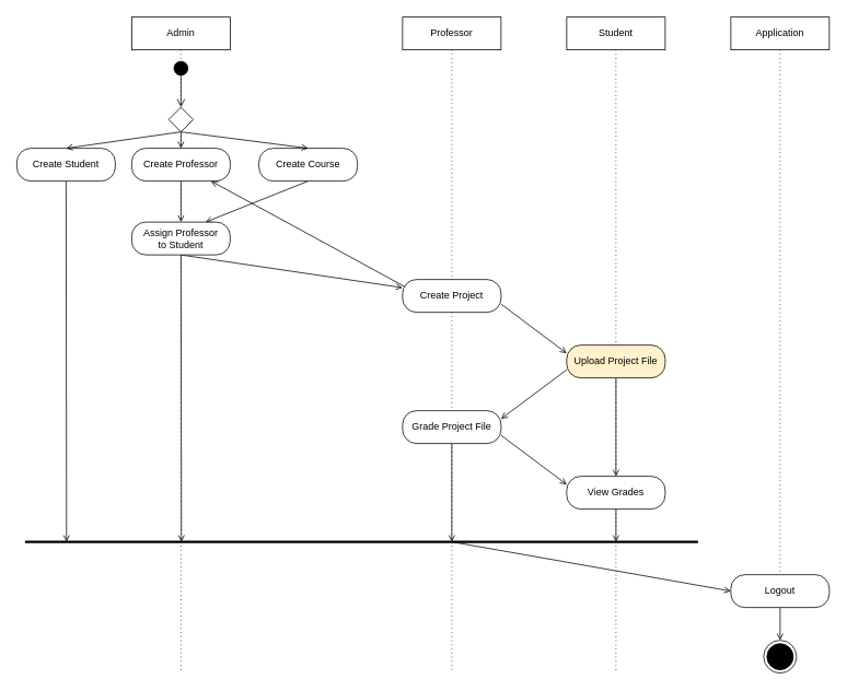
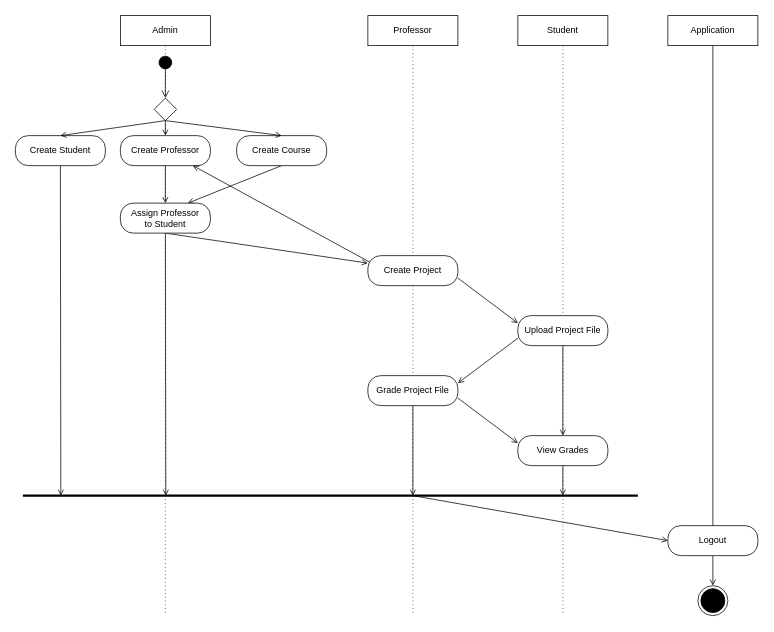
  <mxCell id="0" />
  <mxCell id="1" parent="0" />
  <mxCell id="2" style="edgeStyle=orthogonalEdgeStyle;rounded=0;orthogonalLoop=1;jettySize=auto;html=1;exitX=0.5;exitY=1;exitDx=0;exitDy=0;dashed=1;dashPattern=1 4;endArrow=none;endFill=0;" edge="1" parent="1" source="7" target="41"><mxGeometry relative="1" as="geometry"><mxPoint x="220" y="820" as="targetPoint" /><mxPoint x="220" y="60" as="sourcePoint" /><Array as="points" /></mxGeometry></mxCell>
- <mxCell id="3" style="edgeStyle=none;rounded=0;orthogonalLoop=1;jettySize=auto;html=1;endArrow=none;endFill=0;strokeWidth=1;dashed=1;dashPattern=1 4;entryX=0.5;entryY=0;entryDx=0;entryDy=0;" parent="1" source="32" target="30" edge="1"><mxGeometry relative="1" as="geometry"><mxPoint x="950" y="860" as="targetPoint" /></mxGeometry></mxCell>
+ <mxCell id="3" style="edgeStyle=none;rounded=0;orthogonalLoop=1;jettySize=auto;html=1;endArrow=none;endFill=0;strokeWidth=1;dashed=0;dashPattern=1 4;entryX=0.5;entryY=0;entryDx=0;entryDy=0;" parent="1" source="32" target="30" edge="1"><mxGeometry relative="1" as="geometry"><mxPoint x="950" y="860" as="targetPoint" /></mxGeometry></mxCell>
  <mxCell id="4" style="edgeStyle=orthogonalEdgeStyle;rounded=0;orthogonalLoop=1;jettySize=auto;html=1;exitX=0.5;exitY=1;exitDx=0;exitDy=0;dashed=1;dashPattern=1 4;endArrow=none;endFill=0;" parent="1" source="10" edge="1"><mxGeometry relative="1" as="geometry"><mxPoint x="750" y="820" as="targetPoint" /><mxPoint x="750" y="60" as="sourcePoint" /></mxGeometry></mxCell>
  <mxCell id="5" style="edgeStyle=orthogonalEdgeStyle;rounded=0;orthogonalLoop=1;jettySize=auto;html=1;exitX=0.5;exitY=1;exitDx=0;exitDy=0;dashed=1;dashPattern=1 4;endArrow=none;endFill=0;" parent="1" source="41" edge="1"><mxGeometry relative="1" as="geometry"><mxPoint x="220" y="820" as="targetPoint" /><Array as="points"><mxPoint x="220" y="820" /></Array></mxGeometry></mxCell>
  <mxCell id="6" style="edgeStyle=orthogonalEdgeStyle;rounded=0;orthogonalLoop=1;jettySize=auto;html=1;exitX=0.5;exitY=1;exitDx=0;exitDy=0;dashed=1;endArrow=none;endFill=0;dashPattern=1 4;" parent="1" source="9" target="25" edge="1"><mxGeometry relative="1" as="geometry"><mxPoint x="550" y="680" as="targetPoint" /><mxPoint x="550" y="60" as="sourcePoint" /></mxGeometry></mxCell>
  <mxCell id="7" value="Admin" style="rounded=0;whiteSpace=wrap;html=1;" parent="1" vertex="1"><mxGeometry x="160" y="20" width="120" height="40" as="geometry" /></mxCell>
  <mxCell id="8" style="edgeStyle=orthogonalEdgeStyle;rounded=0;orthogonalLoop=1;jettySize=auto;html=1;exitX=0.5;exitY=1;exitDx=0;exitDy=0;dashed=1;endArrow=none;endFill=0;dashPattern=1 4;" parent="1" source="25" edge="1"><mxGeometry relative="1" as="geometry"><mxPoint x="550" y="820" as="targetPoint" /></mxGeometry></mxCell>
  <mxCell id="9" value="Professor" style="rounded=0;whiteSpace=wrap;html=1;" parent="1" vertex="1"><mxGeometry x="490" y="20" width="120" height="40" as="geometry" /></mxCell>
  <mxCell id="10" value="Student" style="rounded=0;whiteSpace=wrap;html=1;" parent="1" vertex="1"><mxGeometry x="690" y="20" width="120" height="40" as="geometry" /></mxCell>
  <mxCell id="11" style="edgeStyle=none;rounded=0;orthogonalLoop=1;jettySize=auto;html=1;exitX=0.5;exitY=1;exitDx=0;exitDy=0;entryX=0.5;entryY=0;entryDx=0;entryDy=0;endArrow=open;endFill=0;strokeColor=#000000;" edge="1" parent="1" source="12" target="41"><mxGeometry relative="1" as="geometry" /></mxCell>
  <mxCell id="12" value="Create Professor" style="rounded=1;whiteSpace=wrap;html=1;arcSize=43;" parent="1" vertex="1"><mxGeometry x="160" y="180" width="120" height="40" as="geometry" /></mxCell>
  <mxCell id="13" style="edgeStyle=none;rounded=0;orthogonalLoop=1;jettySize=auto;html=1;exitX=0.5;exitY=1;exitDx=0;exitDy=0;endArrow=open;endFill=0;strokeColor=#000000;entryX=0.75;entryY=0;entryDx=0;entryDy=0;" edge="1" parent="1" source="14" target="41"><mxGeometry relative="1" as="geometry"><mxPoint x="220" y="300" as="targetPoint" /></mxGeometry></mxCell>
  <mxCell id="14" value="Create Course" style="rounded=1;whiteSpace=wrap;html=1;arcSize=43;" parent="1" vertex="1"><mxGeometry x="315" y="180" width="120" height="40" as="geometry" /></mxCell>
  <mxCell id="15" style="edgeStyle=none;rounded=0;orthogonalLoop=1;jettySize=auto;html=1;exitX=0.5;exitY=1;exitDx=0;exitDy=0;endArrow=open;endFill=0;strokeColor=#000000;" edge="1" parent="1" source="16"><mxGeometry relative="1" as="geometry"><mxPoint x="80.588" y="660" as="targetPoint" /></mxGeometry></mxCell>
  <mxCell id="16" value="Create Student" style="rounded=1;whiteSpace=wrap;html=1;arcSize=43;" parent="1" vertex="1"><mxGeometry x="20" y="180" width="120" height="40" as="geometry" /></mxCell>
  <mxCell id="17" style="edgeStyle=none;rounded=0;orthogonalLoop=1;jettySize=auto;html=1;exitX=1;exitY=0.75;exitDx=0;exitDy=0;entryX=0;entryY=0.25;entryDx=0;entryDy=0;endArrow=open;endFill=0;" parent="1" source="19" target="22" edge="1"><mxGeometry relative="1" as="geometry" /></mxCell>
  <mxCell id="18" style="edgeStyle=none;rounded=0;orthogonalLoop=1;jettySize=auto;html=1;exitX=0.5;exitY=1;exitDx=0;exitDy=0;endArrow=open;endFill=0;" parent="1" source="19" target="12" edge="1"><mxGeometry relative="1" as="geometry" /></mxCell>
  <mxCell id="19" value="Create Project" style="rounded=1;whiteSpace=wrap;html=1;arcSize=43;" parent="1" vertex="1"><mxGeometry x="490" y="340" width="120" height="40" as="geometry" /></mxCell>
  <mxCell id="20" style="edgeStyle=none;rounded=0;orthogonalLoop=1;jettySize=auto;html=1;exitX=0.5;exitY=1;exitDx=0;exitDy=0;entryX=0.5;entryY=0;entryDx=0;entryDy=0;endArrow=open;endFill=0;" parent="1" source="22" target="27" edge="1"><mxGeometry relative="1" as="geometry" /></mxCell>
  <mxCell id="21" style="edgeStyle=none;rounded=0;orthogonalLoop=1;jettySize=auto;html=1;exitX=0;exitY=0.75;exitDx=0;exitDy=0;entryX=1;entryY=0.25;entryDx=0;entryDy=0;endArrow=open;endFill=0;" parent="1" source="22" target="25" edge="1"><mxGeometry relative="1" as="geometry" /></mxCell>
- <mxCell id="22" value="Upload Project File" style="rounded=1;whiteSpace=wrap;html=1;arcSize=43;fillColor=#fff2cc;" parent="1" vertex="1"><mxGeometry x="690" y="420" width="120" height="40" as="geometry" /></mxCell>
+ <mxCell id="22" value="Upload Project File" style="rounded=1;whiteSpace=wrap;html=1;arcSize=43;" parent="1" vertex="1"><mxGeometry x="690" y="420" width="120" height="40" as="geometry" /></mxCell>
  <mxCell id="23" style="edgeStyle=none;rounded=0;orthogonalLoop=1;jettySize=auto;html=1;exitX=1;exitY=0.75;exitDx=0;exitDy=0;entryX=0;entryY=0.25;entryDx=0;entryDy=0;endArrow=open;endFill=0;" parent="1" source="25" target="27" edge="1"><mxGeometry relative="1" as="geometry" /></mxCell>
  <mxCell id="24" style="edgeStyle=none;rounded=0;orthogonalLoop=1;jettySize=auto;html=1;exitX=0.5;exitY=1;exitDx=0;exitDy=0;endArrow=open;endFill=0;strokeWidth=1;" parent="1" source="25" edge="1"><mxGeometry relative="1" as="geometry"><mxPoint x="550" y="660" as="targetPoint" /></mxGeometry></mxCell>
  <mxCell id="25" value="Grade Project File" style="rounded=1;whiteSpace=wrap;html=1;arcSize=43;" parent="1" vertex="1"><mxGeometry x="490" y="500" width="120" height="40" as="geometry" /></mxCell>
  <mxCell id="26" style="edgeStyle=none;rounded=0;orthogonalLoop=1;jettySize=auto;html=1;exitX=0.5;exitY=1;exitDx=0;exitDy=0;endArrow=open;endFill=0;strokeWidth=1;" parent="1" source="27" edge="1"><mxGeometry relative="1" as="geometry"><mxPoint x="750" y="660" as="targetPoint" /></mxGeometry></mxCell>
  <mxCell id="27" value="View Grades" style="rounded=1;whiteSpace=wrap;html=1;arcSize=43;" parent="1" vertex="1"><mxGeometry x="690" y="580" width="120" height="40" as="geometry" /></mxCell>
  <mxCell id="28" style="edgeStyle=none;rounded=0;orthogonalLoop=1;jettySize=auto;html=1;exitX=0;exitY=0.5;exitDx=0;exitDy=0;endArrow=none;endFill=0;strokeWidth=1;startArrow=open;startFill=0;" parent="1" source="30" edge="1"><mxGeometry relative="1" as="geometry"><mxPoint x="550" y="660" as="targetPoint" /></mxGeometry></mxCell>
  <mxCell id="29" style="edgeStyle=none;rounded=0;orthogonalLoop=1;jettySize=auto;html=1;startArrow=none;startFill=0;endArrow=open;endFill=0;strokeWidth=1;" parent="1" source="30" target="33" edge="1"><mxGeometry relative="1" as="geometry" /></mxCell>
  <mxCell id="30" value="Logout" style="rounded=1;whiteSpace=wrap;html=1;arcSize=43;" parent="1" vertex="1"><mxGeometry x="890" y="700" width="120" height="40" as="geometry" /></mxCell>
  <mxCell id="31" value="" style="endArrow=none;html=1;strokeWidth=3;" parent="1" edge="1"><mxGeometry width="50" height="50" relative="1" as="geometry"><mxPoint x="30" y="660" as="sourcePoint" /><mxPoint x="850" y="660" as="targetPoint" /></mxGeometry></mxCell>
  <mxCell id="32" value="Application" style="rounded=0;whiteSpace=wrap;html=1;" parent="1" vertex="1"><mxGeometry x="890" y="20" width="120" height="40" as="geometry" /></mxCell>
  <mxCell id="33" value="" style="ellipse;html=1;shape=endState;fillColor=#000000;strokeColor=#000000;" parent="1" vertex="1"><mxGeometry x="930" y="780" width="40" height="40" as="geometry" /></mxCell>
  <mxCell id="34" value="" style="ellipse;html=1;shape=startState;fillColor=#000000;strokeColor=#000000;" vertex="1" parent="1"><mxGeometry x="207.5" y="70" width="25" height="25" as="geometry" /></mxCell>
  <mxCell id="35" value="" style="edgeStyle=orthogonalEdgeStyle;html=1;verticalAlign=bottom;endArrow=open;endSize=8;strokeColor=#000000;entryX=0.5;entryY=0;entryDx=0;entryDy=0;exitX=0.5;exitY=0.8;exitDx=0;exitDy=0;exitPerimeter=0;" edge="1" source="34" parent="1" target="42"><mxGeometry relative="1" as="geometry"><mxPoint x="220" y="120" as="targetPoint" /><mxPoint x="220" y="100" as="sourcePoint" /><Array as="points" /></mxGeometry></mxCell>
  <mxCell id="36" style="rounded=0;orthogonalLoop=1;jettySize=auto;html=1;exitX=0.5;exitY=1;exitDx=0;exitDy=0;entryX=0.5;entryY=0;entryDx=0;entryDy=0;strokeColor=#000000;endArrow=open;endFill=0;" edge="1" parent="1" source="42" target="12"><mxGeometry relative="1" as="geometry" /></mxCell>
  <mxCell id="37" style="edgeStyle=none;rounded=0;orthogonalLoop=1;jettySize=auto;html=1;exitX=0.5;exitY=1;exitDx=0;exitDy=0;entryX=0.5;entryY=0;entryDx=0;entryDy=0;endArrow=open;endFill=0;strokeColor=#000000;" edge="1" parent="1" source="42" target="14"><mxGeometry relative="1" as="geometry" /></mxCell>
  <mxCell id="38" style="edgeStyle=none;rounded=0;orthogonalLoop=1;jettySize=auto;html=1;exitX=0.5;exitY=1;exitDx=0;exitDy=0;entryX=0.5;entryY=0;entryDx=0;entryDy=0;endArrow=open;endFill=0;strokeColor=#000000;" edge="1" parent="1" source="42" target="16"><mxGeometry relative="1" as="geometry" /></mxCell>
  <mxCell id="39" style="edgeStyle=none;rounded=0;orthogonalLoop=1;jettySize=auto;html=1;exitX=0.5;exitY=1;exitDx=0;exitDy=0;entryX=0;entryY=0.25;entryDx=0;entryDy=0;endArrow=open;endFill=0;strokeColor=#000000;" edge="1" parent="1" source="41" target="19"><mxGeometry relative="1" as="geometry" /></mxCell>
  <mxCell id="40" style="edgeStyle=none;rounded=0;orthogonalLoop=1;jettySize=auto;html=1;exitX=0.5;exitY=1;exitDx=0;exitDy=0;endArrow=open;endFill=0;strokeColor=#000000;" edge="1" parent="1" source="41"><mxGeometry relative="1" as="geometry"><mxPoint x="220.588" y="660" as="targetPoint" /></mxGeometry></mxCell>
  <mxCell id="41" value="Assign Professor&lt;br&gt;to Student" style="rounded=1;whiteSpace=wrap;html=1;arcSize=43;" parent="1" vertex="1"><mxGeometry x="160" y="270" width="120" height="40" as="geometry" /></mxCell>
  <mxCell id="42" value="" style="rhombus;whiteSpace=wrap;html=1;strokeColor=#000000;" vertex="1" parent="1"><mxGeometry x="205" y="130" width="30" height="30" as="geometry" /></mxCell>
